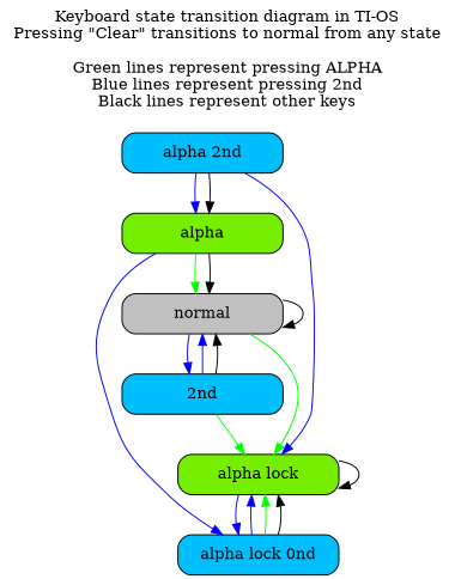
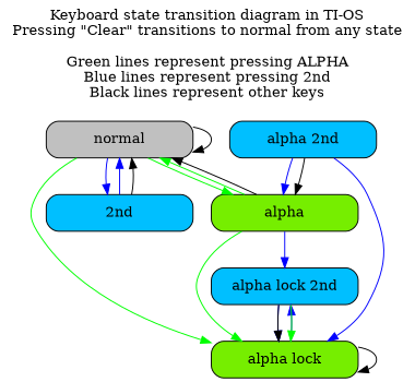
  digraph {
    label="Keyboard state transition diagram in TI-OS\nPressing \"Clear\" transitions to normal from any state\n\nGreen lines represent pressing ALPHA\nBlue lines represent pressing 2nd\nBlack lines represent other keys\n\n"
    labelloc=t
    node [fillcolor=deepskyblue margin=0 shape=box style="filled, rounded"]
    edge [color=blue]
    normal [fillcolor=gray width=2]
    "2nd" [width=2]
    alpha [fillcolor=chartreuse2 width=2]
    "alpha lock" [fillcolor=chartreuse2 width=2]
-   "alpha lock 2nd" [width=2 label="alpha lock 0nd"]
+   "alpha lock 2nd" [width=2]
    "alpha 2nd" [width=2]
    normal -> normal [color=""]
    normal -> "2nd"
+   normal -> alpha [color=green]
    normal -> "alpha lock" [color=green]
    "2nd" -> normal
    "2nd" -> normal [color=""]
-   "2nd" -> "alpha lock" [color=green]
+   alpha -> "alpha lock" [color=green]
    alpha -> normal [color=green]
    alpha -> normal [color=""]
    alpha -> "alpha lock 2nd"
    "alpha lock" -> "alpha lock" [color=""]
    "alpha lock" -> "alpha lock 2nd"
    "alpha lock 2nd" -> "alpha lock"
    "alpha lock 2nd" -> "alpha lock" [color=green]
    "alpha lock 2nd" -> "alpha lock" [color=""]
    "alpha 2nd" -> alpha
    "alpha 2nd" -> alpha [color=""]
    "alpha 2nd" -> "alpha lock"
  }
